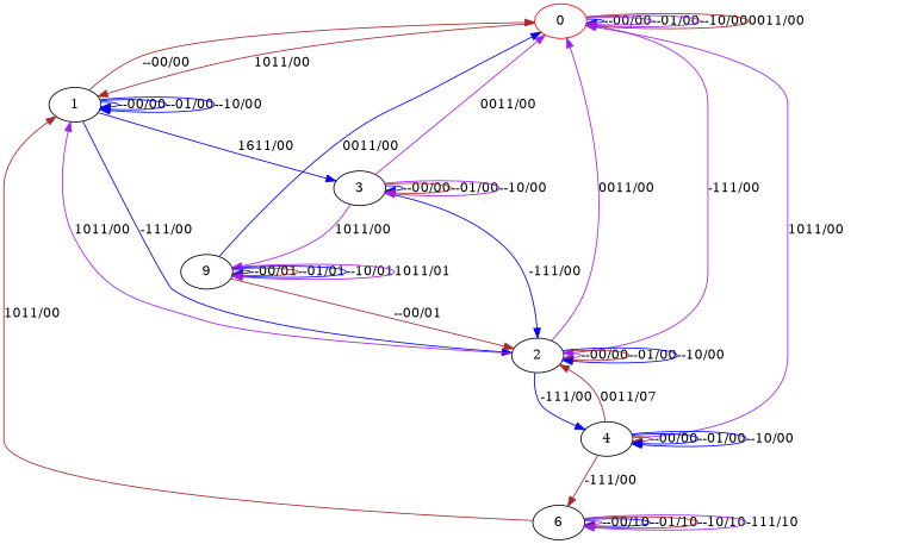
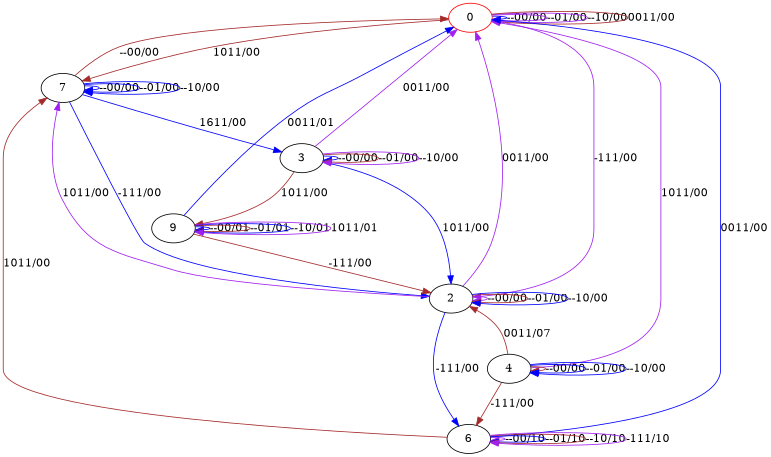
  digraph {
    edge [color=blue]
    0 [color=red]
-   1
+   1 [label=7]
    2
    3
    4
    n6 [label=9]
    6
    0 -> 0 [label="--00/00"]
    0 -> 0 [color=purple label="--01/00"]
    0 -> 0 [color=purple label="--10/00"]
    0 -> 0 [color=brown label="0011/00"]
    0 -> 1 [color=brown label="1011/00"]
    0 -> 2 [color=purple label="-111/00"]
    1 -> 0 [color=brown label="--00/00"]
    1 -> 1 [label="--00/00"]
    1 -> 1 [label="--01/00"]
    1 -> 1 [label="--10/00"]
    1 -> 2 [label="-111/00"]
    1 -> 3 [label="1611/00"]
    2 -> 0 [color=purple label="0011/00"]
    2 -> 1 [color=purple label="1011/00"]
    2 -> 2 [color=purple label="--00/00"]
    2 -> 2 [color=brown label="--01/00"]
    2 -> 2 [label="--10/00"]
-   2 -> 4 [label="-111/00"]
+   2 -> 6 [label="-111/00"]
    3 -> 0 [color=purple label="0011/00"]
-   3 -> 2 [label="-111/00"]
+   3 -> 2 [label="1011/00"]
    3 -> 3 [label="--00/00"]
    3 -> 3 [color=brown label="--01/00"]
    3 -> 3 [color=purple label="--10/00"]
-   3 -> n6 [color=purple label="1011/00"]
+   3 -> n6 [color=brown label="1011/00"]
    4 -> 0 [color=purple label="1011/00"]
    4 -> 2 [color=brown label="0011/07"]
    4 -> 4 [color=brown label="--00/00"]
    4 -> 4 [label="--01/00"]
    4 -> 4 [label="--10/00"]
    4 -> 6 [color=brown label="-111/00"]
-   n6 -> 0 [label="0011/00"]
-   n6 -> 2 [color=brown label="--00/01"]
+   n6 -> 0 [label="0011/01"]
+   n6 -> 2 [color=brown label="-111/00"]
    n6 -> n6 [label="--00/01"]
    n6 -> n6 [color=brown label="--01/01"]
    n6 -> n6 [label="--10/01"]
    n6 -> n6 [color=purple label="1011/01"]
+   6 -> 0 [label="0011/00"]
    6 -> 1 [color=brown label="1011/00"]
    6 -> 6 [color=purple label="--00/10"]
    6 -> 6 [label="--01/10"]
    6 -> 6 [color=brown label="--10/10"]
    6 -> 6 [color=purple label="-111/10"]
  }
